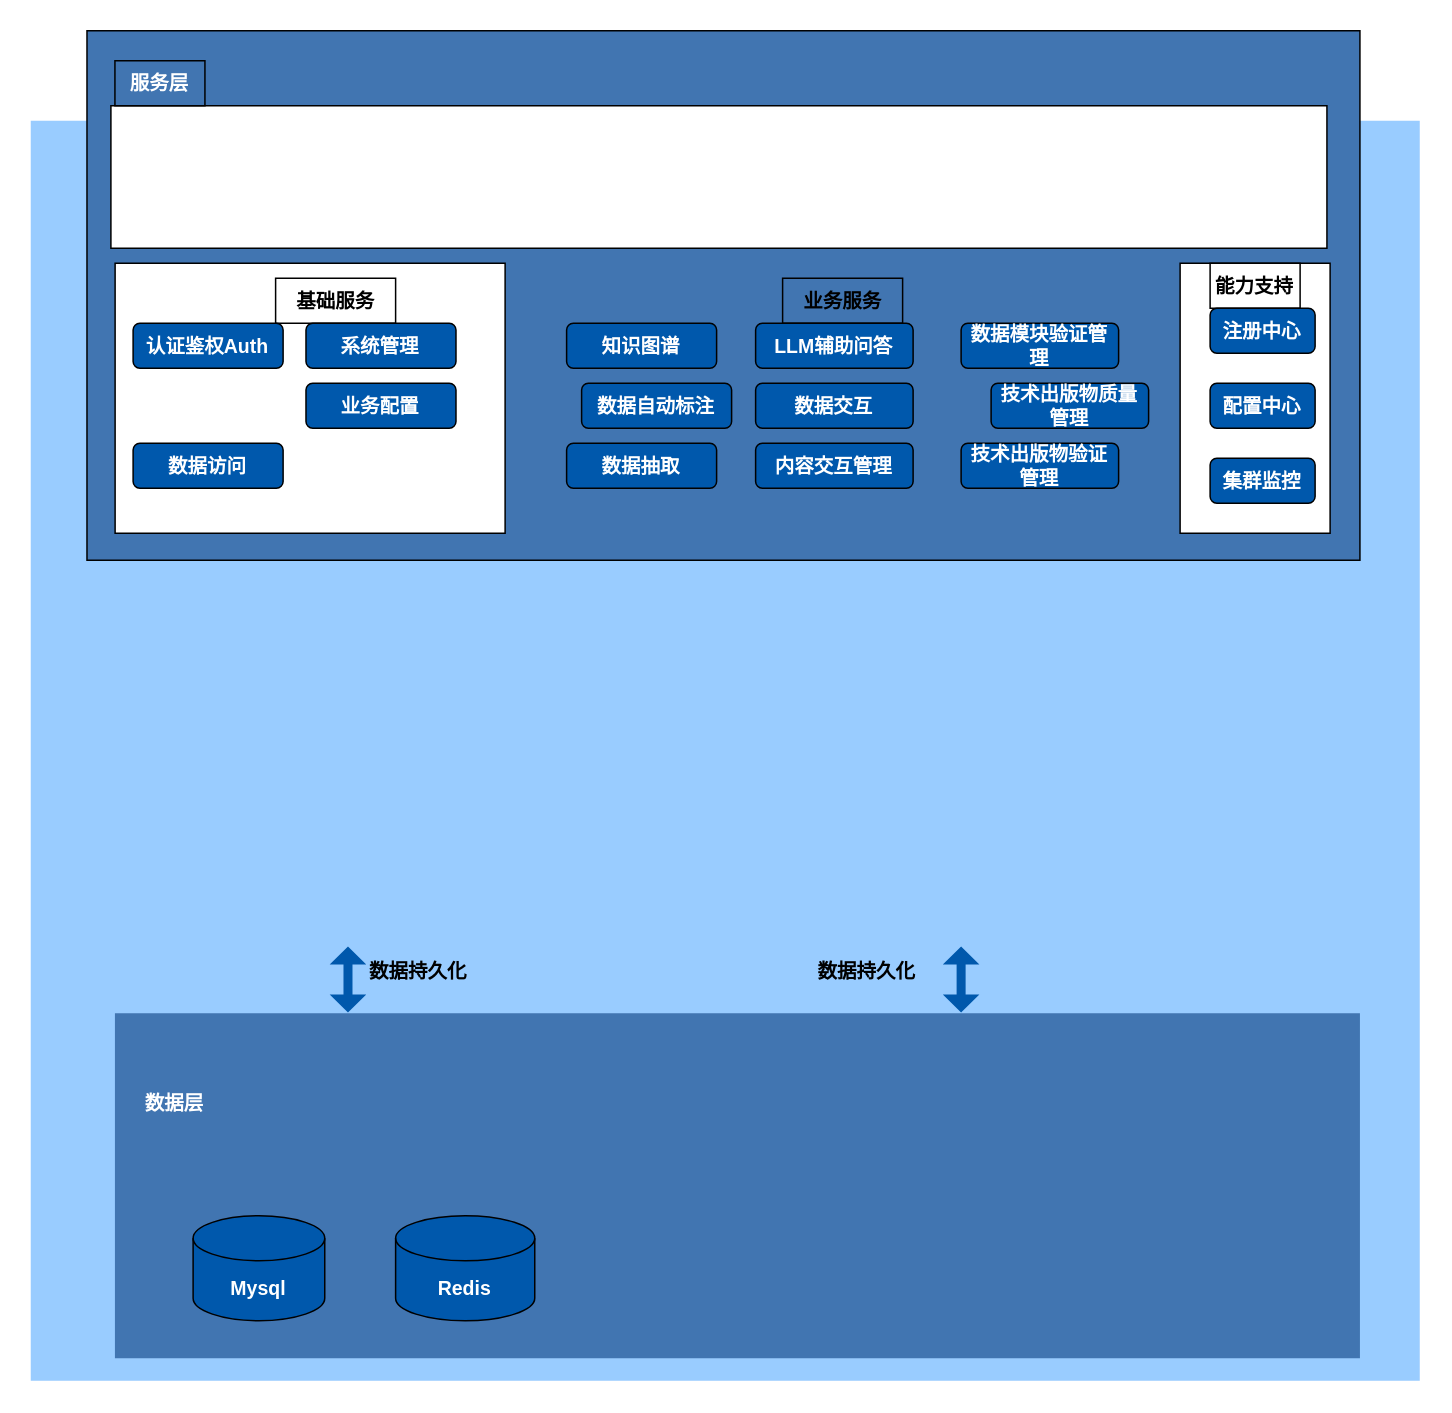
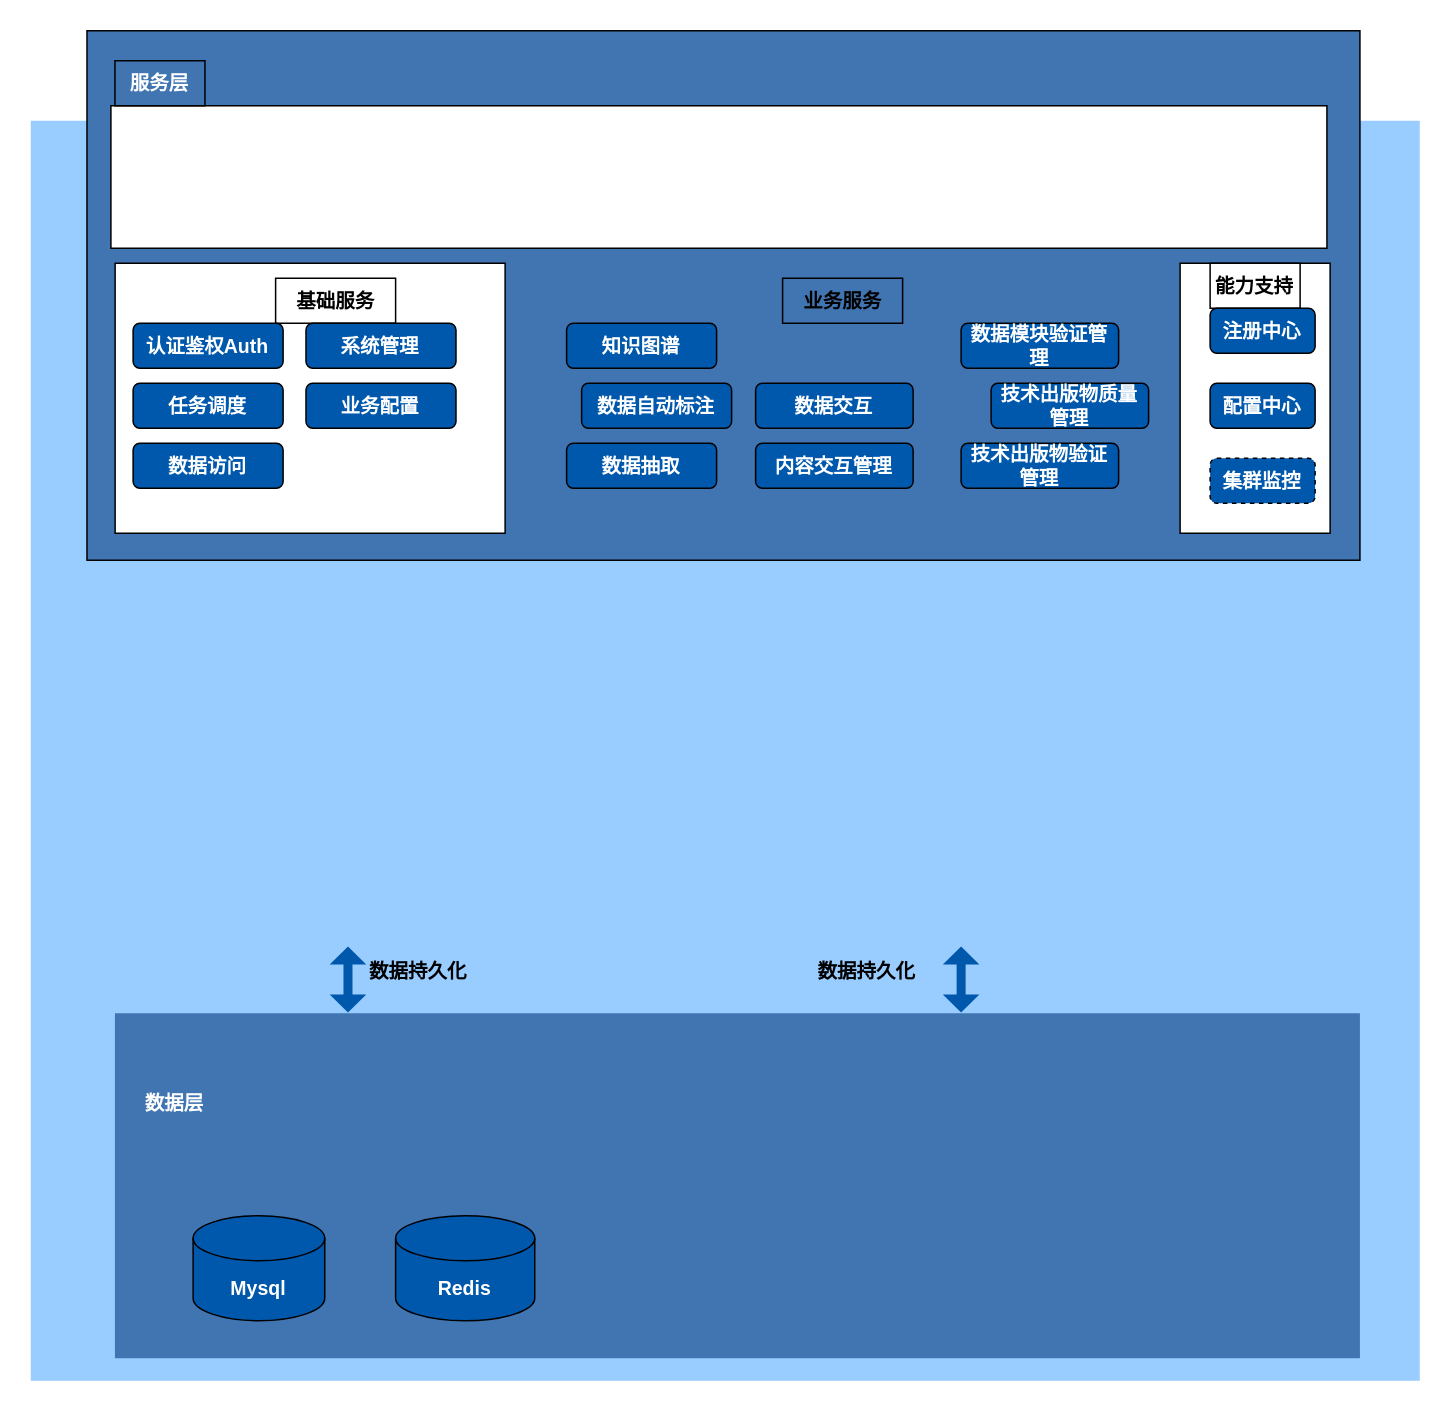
  <mxCell id="0" />
  <mxCell id="1" parent="0" />
  <mxCell id="2" value="" style="rounded=0;whiteSpace=wrap;html=1;fillColor=#99CCFF;strokeColor=none;" vertex="1" parent="1"><mxGeometry x="20" y="80" width="926" height="840" as="geometry" /></mxCell>
  <mxCell id="3" value="" style="rounded=0;whiteSpace=wrap;html=1;fillColor=#4175B1;strokeColor=none;" vertex="1" parent="1"><mxGeometry x="76.12" y="675" width="830" height="230" as="geometry" /></mxCell>
  <mxCell id="4" value="数据层" style="text;html=1;align=center;verticalAlign=middle;whiteSpace=wrap;rounded=0;fontStyle=1;fontSize=13;strokeColor=none;fontColor=#FFFFFF;" vertex="1" parent="1"><mxGeometry x="86.12" y="720" width="60" height="30" as="geometry" /></mxCell>
  <mxCell id="5" value="Mysql" style="shape=cylinder3;whiteSpace=wrap;html=1;boundedLbl=1;backgroundOutline=1;size=15;fontStyle=1;fontSize=13;strokeColor=default;fillColor=#0058AC;fontColor=#FFFFFF;" vertex="1" parent="1"><mxGeometry x="128.24" y="810" width="87.76" height="70" as="geometry" /></mxCell>
  <mxCell id="6" value="" style="rounded=0;whiteSpace=wrap;html=1;fillColor=#4175B1;strokeColor=default;" vertex="1" parent="1"><mxGeometry x="57.49" y="20" width="848.63" height="353" as="geometry" /></mxCell>
  <mxCell id="7" value="" style="rounded=0;whiteSpace=wrap;html=1;fontStyle=1;fontSize=13;fillColor=#FFFFFF;strokeColor=default;" vertex="1" parent="1"><mxGeometry x="76.24" y="175" width="260" height="180" as="geometry" /></mxCell>
  <mxCell id="8" value="" style="rounded=0;whiteSpace=wrap;html=1;fontStyle=1;fontSize=13;fillColor=#FFFFFF;strokeColor=default;" vertex="1" parent="1"><mxGeometry x="786.24" y="175" width="100" height="180" as="geometry" /></mxCell>
  <mxCell id="9" value="注册中心" style="rounded=1;whiteSpace=wrap;html=1;fontStyle=1;fontSize=13;strokeColor=default;fillColor=#0058AC;fontColor=#FFFFFF;" vertex="1" parent="1"><mxGeometry x="806.24" y="205" width="70" height="30" as="geometry" /></mxCell>
  <mxCell id="10" value="配置中心" style="rounded=1;whiteSpace=wrap;html=1;fontStyle=1;fontSize=13;strokeColor=default;fillColor=#0058AC;fontColor=#FFFFFF;" vertex="1" parent="1"><mxGeometry x="806.24" y="255" width="70" height="30" as="geometry" /></mxCell>
- <mxCell id="11" value="集群监控" style="rounded=1;whiteSpace=wrap;html=1;fontStyle=1;fontSize=13;strokeColor=default;fillColor=#0058AC;fontColor=#FFFFFF;" vertex="1" parent="1"><mxGeometry x="806.24" y="305" width="70" height="30" as="geometry" /></mxCell>
+ <mxCell id="11" value="集群监控" style="rounded=1;whiteSpace=wrap;html=1;fontStyle=1;fontSize=13;strokeColor=default;fillColor=#0058AC;fontColor=#FFFFFF;dashed=1;" vertex="1" parent="1"><mxGeometry x="806.24" y="305" width="70" height="30" as="geometry" /></mxCell>
  <mxCell id="12" value="" style="edgeStyle=orthogonalEdgeStyle;rounded=0;orthogonalLoop=1;jettySize=auto;html=1;strokeColor=default;endArrow=open;" edge="1" parent="1" source="13" target="25"><mxGeometry relative="1" as="geometry" /></mxCell>
  <mxCell id="13" value="基础服务" style="text;html=1;align=center;verticalAlign=middle;resizable=0;points=[];autosize=1;strokeColor=default;fillColor=none;fontStyle=1;fontSize=13;" vertex="1" parent="1"><mxGeometry x="183.24" y="185" width="80" height="30" as="geometry" /></mxCell>
  <mxCell id="14" value="认证鉴权Auth" style="rounded=1;whiteSpace=wrap;html=1;fontStyle=1;fontSize=13;strokeColor=default;fillColor=#0058AC;fontColor=#FFFFFF;" vertex="1" parent="1"><mxGeometry x="88.24" y="215" width="100" height="30" as="geometry" /></mxCell>
+ <mxCell id="15" value="任务调度" style="rounded=1;whiteSpace=wrap;html=1;fontStyle=1;fontSize=13;strokeColor=default;fillColor=#0058AC;fontColor=#FFFFFF;" vertex="1" parent="1"><mxGeometry x="88.24" y="255" width="100" height="30" as="geometry" /></mxCell>
  <mxCell id="16" value="数据访问" style="rounded=1;whiteSpace=wrap;html=1;fontStyle=1;fontSize=13;strokeColor=default;fillColor=#0058AC;fontColor=#FFFFFF;" vertex="1" parent="1"><mxGeometry x="88.24" y="295" width="100" height="30" as="geometry" /></mxCell>
  <mxCell id="17" value="" style="rounded=0;whiteSpace=wrap;html=1;fontStyle=1;fontSize=13;fillColor=#FFFFFF;strokeColor=default;" vertex="1" parent="1"><mxGeometry x="73.44" y="70" width="810.68" height="95" as="geometry" /></mxCell>
  <mxCell id="18" value="业务服务" style="text;html=1;align=center;verticalAlign=middle;resizable=0;points=[];autosize=1;strokeColor=default;fillColor=none;fontStyle=1;fontSize=13;" vertex="1" parent="1"><mxGeometry x="521.24" y="185" width="80" height="30" as="geometry" /></mxCell>
  <mxCell id="19" value="知识图谱" style="rounded=1;whiteSpace=wrap;html=1;fontStyle=1;fontSize=13;strokeColor=default;fillColor=#0058AC;fontColor=#FFFFFF;" vertex="1" parent="1"><mxGeometry x="377.24" y="215" width="100" height="30" as="geometry" /></mxCell>
  <mxCell id="20" value="数据自动标注" style="rounded=1;whiteSpace=wrap;html=1;fontStyle=1;fontSize=13;strokeColor=default;fillColor=#0058AC;fontColor=#FFFFFF;" vertex="1" parent="1"><mxGeometry x="387.24" y="255" width="100" height="30" as="geometry" /></mxCell>
  <mxCell id="21" value="数据抽取" style="rounded=1;whiteSpace=wrap;html=1;fontStyle=1;fontSize=13;strokeColor=default;fillColor=#0058AC;fontColor=#FFFFFF;" vertex="1" parent="1"><mxGeometry x="377.24" y="295" width="100" height="30" as="geometry" /></mxCell>
- <mxCell id="22" value="LLM辅助问答" style="rounded=1;whiteSpace=wrap;html=1;fontStyle=1;fontSize=13;strokeColor=default;fillColor=#0058AC;fontColor=#FFFFFF;" vertex="1" parent="1"><mxGeometry x="503.24" y="215" width="105" height="30" as="geometry" /></mxCell>
  <mxCell id="23" value="数据交互" style="rounded=1;whiteSpace=wrap;html=1;fontStyle=1;fontSize=13;strokeColor=default;fillColor=#0058AC;fontColor=#FFFFFF;" vertex="1" parent="1"><mxGeometry x="503.24" y="255" width="105" height="30" as="geometry" /></mxCell>
  <mxCell id="24" value="内容交互管理" style="rounded=1;whiteSpace=wrap;html=1;fontStyle=1;fontSize=13;strokeColor=default;fillColor=#0058AC;fontColor=#FFFFFF;" vertex="1" parent="1"><mxGeometry x="503.24" y="295" width="105" height="30" as="geometry" /></mxCell>
  <mxCell id="25" value="系统管理" style="rounded=1;whiteSpace=wrap;html=1;fontStyle=1;fontSize=13;strokeColor=default;fillColor=#0058AC;fontColor=#FFFFFF;" vertex="1" parent="1"><mxGeometry x="203.49" y="215" width="100" height="30" as="geometry" /></mxCell>
  <mxCell id="26" value="业务配置" style="rounded=1;whiteSpace=wrap;html=1;fontStyle=1;fontSize=13;strokeColor=default;fillColor=#0058AC;fontColor=#FFFFFF;" vertex="1" parent="1"><mxGeometry x="203.49" y="255" width="100" height="30" as="geometry" /></mxCell>
  <mxCell id="27" value="数据模块验证管理" style="rounded=1;whiteSpace=wrap;html=1;fontStyle=1;fontSize=13;strokeColor=default;fillColor=#0058AC;fontColor=#FFFFFF;" vertex="1" parent="1"><mxGeometry x="640.24" y="215" width="105" height="30" as="geometry" /></mxCell>
  <mxCell id="28" value="技术出版物质量管理" style="rounded=1;whiteSpace=wrap;html=1;fontStyle=1;fontSize=13;strokeColor=default;fillColor=#0058AC;fontColor=#FFFFFF;" vertex="1" parent="1"><mxGeometry x="660.24" y="255" width="105" height="30" as="geometry" /></mxCell>
  <mxCell id="29" value="技术出版物验证管理" style="rounded=1;whiteSpace=wrap;html=1;fontStyle=1;fontSize=13;strokeColor=default;fillColor=#0058AC;fontColor=#FFFFFF;" vertex="1" parent="1"><mxGeometry x="640.24" y="295" width="105" height="30" as="geometry" /></mxCell>
  <mxCell id="30" value="能力支持" style="text;html=1;align=center;verticalAlign=middle;whiteSpace=wrap;rounded=0;fontStyle=1;fontSize=13;strokeColor=default;" vertex="1" parent="1"><mxGeometry x="806.24" y="175" width="60" height="30" as="geometry" /></mxCell>
  <mxCell id="31" value="" style="shape=flexArrow;endArrow=classic;startArrow=classic;html=1;rounded=0;width=6;startSize=3.64;endSize=3.64;endWidth=17.388;startWidth=17.388;entryX=0.197;entryY=0.995;entryDx=0;entryDy=0;entryPerimeter=0;fontStyle=1;fontSize=13;strokeColor=none;fillColor=#0058AC;" edge="1" parent="1"><mxGeometry width="100" height="100" relative="1" as="geometry"><mxPoint x="231.49" y="675" as="sourcePoint" /><mxPoint x="231.486" y="630" as="targetPoint" /></mxGeometry></mxCell>
  <mxCell id="32" value="" style="shape=flexArrow;endArrow=classic;startArrow=classic;html=1;rounded=0;width=6;startSize=3.64;endSize=3.64;endWidth=17.388;startWidth=17.388;entryX=0.197;entryY=0.995;entryDx=0;entryDy=0;entryPerimeter=0;fontStyle=1;fontSize=13;strokeColor=none;fillColor=#0058AC;" edge="1" parent="1"><mxGeometry width="100" height="100" relative="1" as="geometry"><mxPoint x="640.24" y="675" as="sourcePoint" /><mxPoint x="640.236" y="630" as="targetPoint" /></mxGeometry></mxCell>
  <mxCell id="33" value="数据持久化" style="text;html=1;align=center;verticalAlign=middle;resizable=0;points=[];autosize=1;strokeColor=none;fillColor=none;fontStyle=1;fontSize=13;" vertex="1" parent="1"><mxGeometry x="233.49" y="632" width="90" height="30" as="geometry" /></mxCell>
  <mxCell id="34" value="数据持久化" style="text;html=1;align=center;verticalAlign=middle;resizable=0;points=[];autosize=1;strokeColor=none;fillColor=none;fontStyle=1;fontSize=13;" vertex="1" parent="1"><mxGeometry x="532.49" y="632" width="90" height="30" as="geometry" /></mxCell>
  <mxCell id="35" value="服务层" style="text;html=1;align=center;verticalAlign=middle;whiteSpace=wrap;rounded=0;fontStyle=1;fontSize=13;strokeColor=default;fontColor=#FFFFFF;" vertex="1" parent="1"><mxGeometry x="76.12" y="40" width="60" height="30" as="geometry" /></mxCell>
  <mxCell id="36" value="Redis" style="shape=cylinder3;whiteSpace=wrap;html=1;boundedLbl=1;backgroundOutline=1;size=15;fontStyle=1;fontSize=13;strokeColor=default;fillColor=#0058AC;fontColor=#FFFFFF;" vertex="1" parent="1"><mxGeometry x="263.24" y="810" width="92.76" height="70" as="geometry" /></mxCell>
